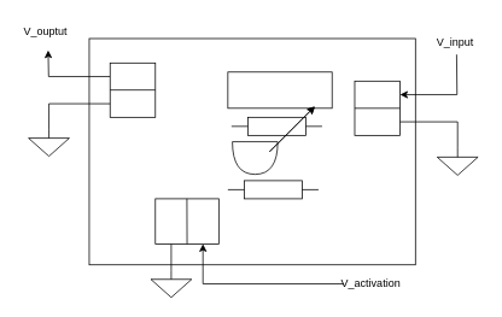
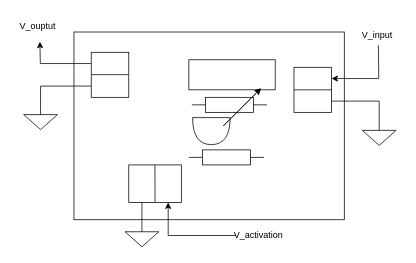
  <mxCell id="0" />
  <mxCell id="1" parent="0" />
  <mxCell id="2" value="" style="rounded=0;whiteSpace=wrap;html=1;" parent="1" vertex="1"><mxGeometry x="98" y="42" width="360" height="250" as="geometry" /></mxCell>
  <mxCell id="3" style="edgeStyle=orthogonalEdgeStyle;rounded=0;orthogonalLoop=1;jettySize=auto;html=1;exitX=0;exitY=0.25;exitDx=0;exitDy=0;" edge="1" parent="1" source="4"><mxGeometry relative="1" as="geometry"><mxPoint x="52.667" y="55" as="targetPoint" /></mxGeometry></mxCell>
  <mxCell id="4" value="" style="rounded=0;whiteSpace=wrap;html=1;" parent="1" vertex="1"><mxGeometry x="121" y="69" width="50" height="60" as="geometry" /></mxCell>
  <mxCell id="5" value="" style="rounded=0;whiteSpace=wrap;html=1;rotation=90;" parent="1" vertex="1"><mxGeometry x="181" y="209" width="50" height="70" as="geometry" /></mxCell>
  <mxCell id="6" style="edgeStyle=orthogonalEdgeStyle;rounded=0;orthogonalLoop=1;jettySize=auto;html=1;exitX=1;exitY=0.25;exitDx=0;exitDy=0;startArrow=classic;startFill=1;endArrow=none;endFill=0;" edge="1" parent="1" source="7"><mxGeometry relative="1" as="geometry"><mxPoint x="503.436" y="59.615" as="targetPoint" /></mxGeometry></mxCell>
  <mxCell id="7" value="" style="rounded=0;whiteSpace=wrap;html=1;" parent="1" vertex="1"><mxGeometry x="391" y="89" width="50" height="60" as="geometry" /></mxCell>
  <mxCell id="8" value="" style="pointerEvents=1;verticalLabelPosition=bottom;shadow=0;dashed=0;align=center;html=1;verticalAlign=top;shape=mxgraph.electrical.resistors.resistor_1;" parent="1" vertex="1"><mxGeometry x="255" y="129" width="100" height="20" as="geometry" /></mxCell>
  <mxCell id="9" value="" style="pointerEvents=1;verticalLabelPosition=bottom;shadow=0;dashed=0;align=center;html=1;verticalAlign=top;shape=mxgraph.electrical.resistors.resistor_1;" parent="1" vertex="1"><mxGeometry x="251" y="199" width="100" height="20" as="geometry" /></mxCell>
  <mxCell id="10" value="" style="rounded=0;whiteSpace=wrap;html=1;" parent="1" vertex="1"><mxGeometry x="251" y="79" width="115" height="40" as="geometry" /></mxCell>
  <mxCell id="11" value="" style="shape=or;whiteSpace=wrap;html=1;rotation=90;" parent="1" vertex="1"><mxGeometry x="263" y="149" width="36" height="50" as="geometry" /></mxCell>
  <mxCell id="12" value="" style="endArrow=none;html=1;rounded=0;entryX=1;entryY=0.5;entryDx=0;entryDy=0;" edge="1" parent="1" target="7"><mxGeometry width="50" height="50" relative="1" as="geometry"><mxPoint x="391" y="119" as="sourcePoint" /><mxPoint x="441" y="74" as="targetPoint" /></mxGeometry></mxCell>
  <mxCell id="13" value="" style="endArrow=none;html=1;rounded=0;entryX=1;entryY=0.5;entryDx=0;entryDy=0;" edge="1" parent="1"><mxGeometry width="50" height="50" relative="1" as="geometry"><mxPoint x="121" y="98.8" as="sourcePoint" /><mxPoint x="171" y="98.8" as="targetPoint" /></mxGeometry></mxCell>
  <mxCell id="14" value="" style="endArrow=none;html=1;rounded=0;entryX=1;entryY=0.5;entryDx=0;entryDy=0;" edge="1" parent="1" target="5"><mxGeometry width="50" height="50" relative="1" as="geometry"><mxPoint x="205.8" y="219" as="sourcePoint" /><mxPoint x="205.8" y="259" as="targetPoint" /></mxGeometry></mxCell>
  <mxCell id="15" style="edgeStyle=orthogonalEdgeStyle;rounded=0;orthogonalLoop=1;jettySize=auto;html=1;exitX=0.5;exitY=0;exitDx=0;exitDy=0;exitPerimeter=0;entryX=1;entryY=0.75;entryDx=0;entryDy=0;endArrow=none;endFill=0;" edge="1" parent="1" source="16" target="5"><mxGeometry relative="1" as="geometry" /></mxCell>
  <mxCell id="16" value="" style="pointerEvents=1;verticalLabelPosition=bottom;shadow=0;dashed=0;align=center;html=1;verticalAlign=top;shape=mxgraph.electrical.signal_sources.signal_ground;" vertex="1" parent="1"><mxGeometry x="166" y="298" width="45" height="30" as="geometry" /></mxCell>
  <mxCell id="17" style="edgeStyle=orthogonalEdgeStyle;rounded=0;orthogonalLoop=1;jettySize=auto;html=1;exitX=0.5;exitY=0;exitDx=0;exitDy=0;exitPerimeter=0;entryX=1;entryY=0.75;entryDx=0;entryDy=0;endArrow=none;endFill=0;" edge="1" parent="1" source="18" target="7"><mxGeometry relative="1" as="geometry" /></mxCell>
  <mxCell id="18" value="" style="pointerEvents=1;verticalLabelPosition=bottom;shadow=0;dashed=0;align=center;html=1;verticalAlign=top;shape=mxgraph.electrical.signal_sources.signal_ground;" vertex="1" parent="1"><mxGeometry x="482" y="163" width="45" height="30" as="geometry" /></mxCell>
  <mxCell id="19" style="edgeStyle=orthogonalEdgeStyle;rounded=0;orthogonalLoop=1;jettySize=auto;html=1;exitX=0.5;exitY=0;exitDx=0;exitDy=0;exitPerimeter=0;entryX=0;entryY=0.75;entryDx=0;entryDy=0;endArrow=none;endFill=0;" edge="1" parent="1" source="20" target="4"><mxGeometry relative="1" as="geometry" /></mxCell>
  <mxCell id="20" value="" style="pointerEvents=1;verticalLabelPosition=bottom;shadow=0;dashed=0;align=center;html=1;verticalAlign=top;shape=mxgraph.electrical.signal_sources.signal_ground;" vertex="1" parent="1"><mxGeometry x="31" y="142" width="45" height="30" as="geometry" /></mxCell>
  <mxCell id="21" value="" style="endArrow=classic;html=1;rounded=0;" edge="1" parent="1"><mxGeometry width="50" height="50" relative="1" as="geometry"><mxPoint x="297" y="167" as="sourcePoint" /><mxPoint x="347" y="117" as="targetPoint" /></mxGeometry></mxCell>
  <mxCell id="22" value="V_input" style="text;html=1;strokeColor=none;fillColor=none;align=center;verticalAlign=middle;whiteSpace=wrap;rounded=0;" vertex="1" parent="1"><mxGeometry x="472" y="31" width="60" height="30" as="geometry" /></mxCell>
  <mxCell id="23" value="V_ouptut" style="text;html=1;strokeColor=none;fillColor=none;align=center;verticalAlign=middle;whiteSpace=wrap;rounded=0;" vertex="1" parent="1"><mxGeometry x="20" y="20" width="60" height="30" as="geometry" /></mxCell>
  <mxCell id="24" value="" style="endArrow=classic;html=1;rounded=0;" edge="1" parent="1"><mxGeometry width="50" height="50" relative="1" as="geometry"><mxPoint x="297" y="167" as="sourcePoint" /><mxPoint x="347" y="117" as="targetPoint" /></mxGeometry></mxCell>
  <mxCell id="25" style="edgeStyle=orthogonalEdgeStyle;rounded=0;orthogonalLoop=1;jettySize=auto;html=1;exitX=0;exitY=0.5;exitDx=0;exitDy=0;entryX=1;entryY=0.25;entryDx=0;entryDy=0;" edge="1" parent="1" source="26" target="5"><mxGeometry relative="1" as="geometry" /></mxCell>
- <mxCell id="26" value="V_activation" style="text;html=1;strokeColor=none;fillColor=none;align=center;verticalAlign=middle;whiteSpace=wrap;rounded=0;" vertex="1" parent="1"><mxGeometry x="379" y="298" width="60" height="30" as="geometry" /></mxCell>
+ <mxCell id="26" value="V_activation" style="text;html=1;strokeColor=none;fillColor=none;align=center;verticalAlign=middle;whiteSpace=wrap;rounded=0;" vertex="1" parent="1"><mxGeometry x="314" y="298" width="60" height="30" as="geometry" /></mxCell>
